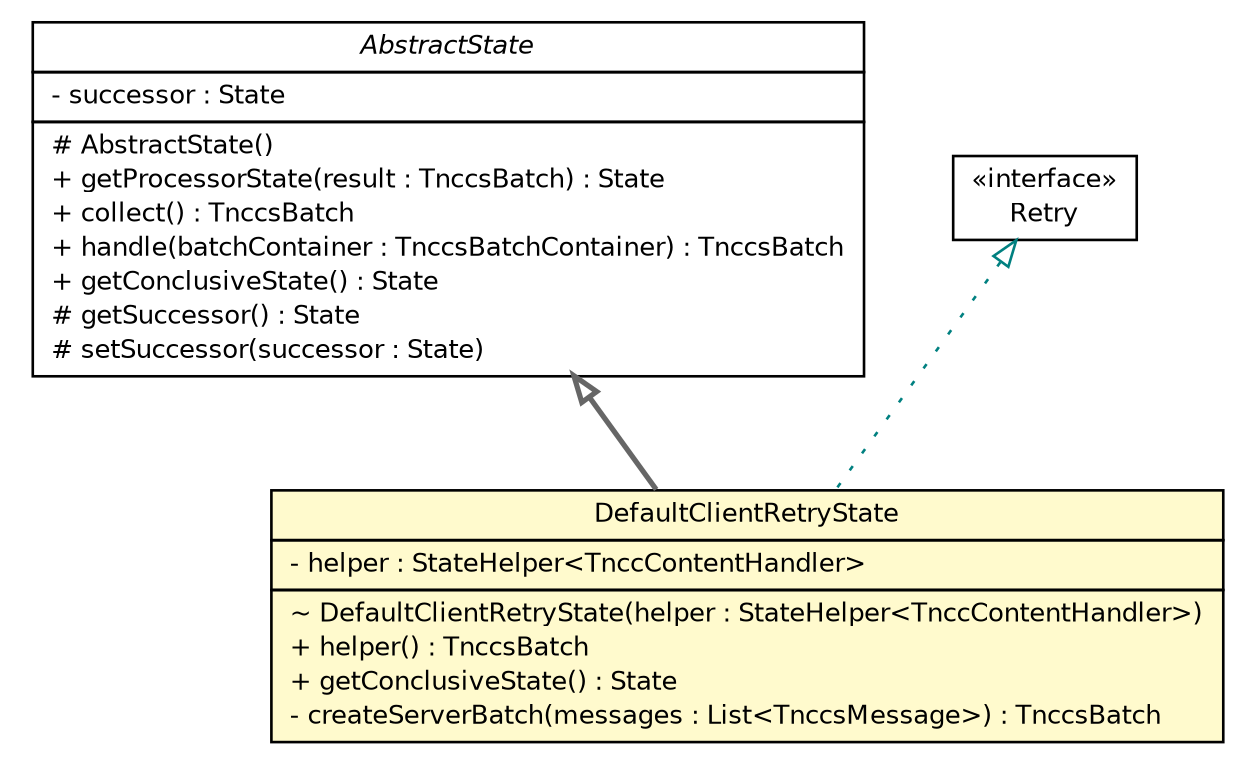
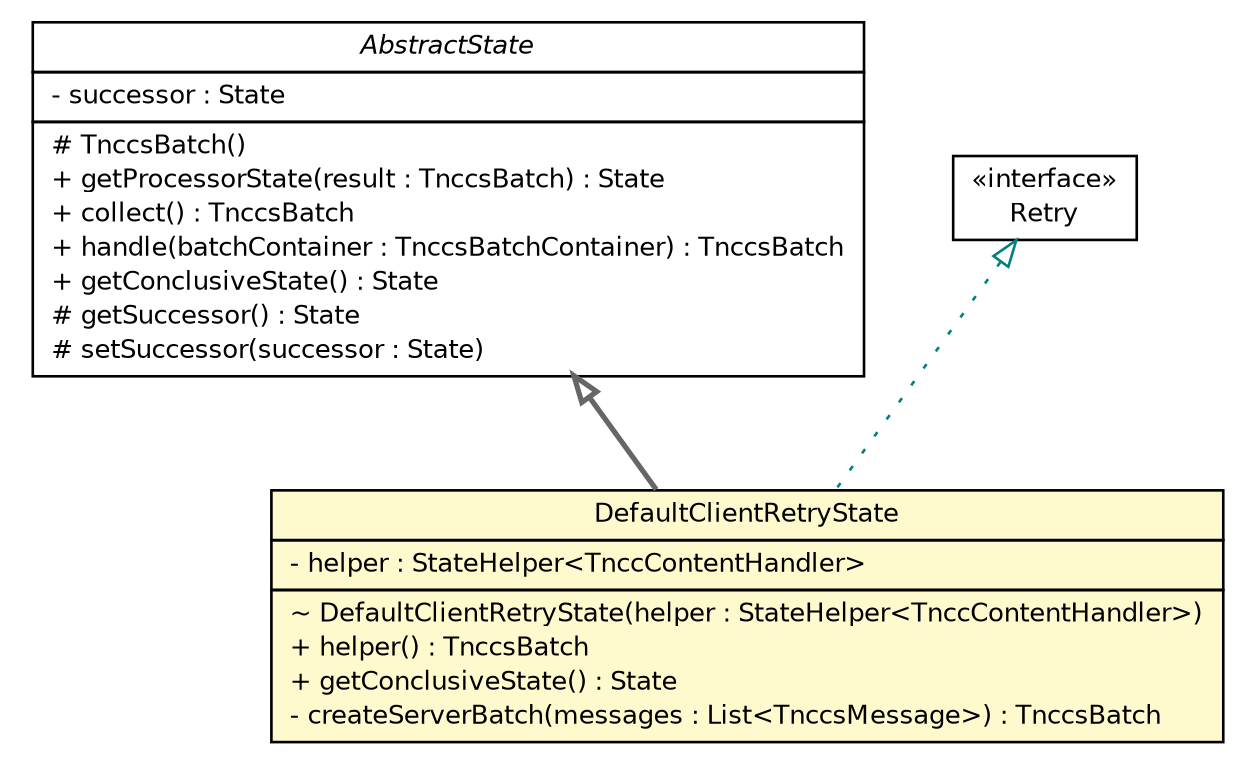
  digraph {
    nodesep=0.25
    ranksep=0.5
    node [fontcolor=black fontname=Helvetica fontsize=10.0 shape=plaintext]
    edge [arrowtail=empty dir=back fontname=Helvetica fontsize=10 headport=p labelfontname=Helvetica labelfontsize=10 tailport=p]
-   n1 [label=<<table title="de.hsbremen.tc.tnc.tnccs.session.statemachine.AbstractState" border="0" cellborder="1" cellspacing="0" cellpadding="2" port="p" href="../AbstractState.html"> 		<tr><td><table border="0" cellspacing="0" cellpadding="1"> <tr><td align="center" balign="center"><font face="Helvetica-Oblique"> AbstractState </font></td></tr> 		</table></td></tr> 		<tr><td><table border="0" cellspacing="0" cellpadding="1"> <tr><td align="left" balign="left"> - successor : State </td></tr> 		</table></td></tr> 		<tr><td><table border="0" cellspacing="0" cellpadding="1"> <tr><td align="left" balign="left"> # AbstractState() </td></tr> <tr><td align="left" balign="left"> + getProcessorState(result : TnccsBatch) : State </td></tr> <tr><td align="left" balign="left"> + collect() : TnccsBatch </td></tr> <tr><td align="left" balign="left"> + handle(batchContainer : TnccsBatchContainer) : TnccsBatch </td></tr> <tr><td align="left" balign="left"> + getConclusiveState() : State </td></tr> <tr><td align="left" balign="left"> # getSuccessor() : State </td></tr> <tr><td align="left" balign="left"> # setSuccessor(successor : State) </td></tr> 		</table></td></tr> 		</table>>]
+   n1 [label=<<table title="de.hsbremen.tc.tnc.tnccs.session.statemachine.AbstractState" border="0" cellborder="1" cellspacing="0" cellpadding="2" port="p" href="../AbstractState.html"> 		<tr><td><table border="0" cellspacing="0" cellpadding="1"> <tr><td align="center" balign="center"><font face="Helvetica-Oblique"> AbstractState </font></td></tr> 		</table></td></tr> 		<tr><td><table border="0" cellspacing="0" cellpadding="1"> <tr><td align="left" balign="left"> - successor : State </td></tr> 		</table></td></tr> 		<tr><td><table border="0" cellspacing="0" cellpadding="1"> <tr><td align="left" balign="left"> # TnccsBatch() </td></tr> <tr><td align="left" balign="left"> + getProcessorState(result : TnccsBatch) : State </td></tr> <tr><td align="left" balign="left"> + collect() : TnccsBatch </td></tr> <tr><td align="left" balign="left"> + handle(batchContainer : TnccsBatchContainer) : TnccsBatch </td></tr> <tr><td align="left" balign="left"> + getConclusiveState() : State </td></tr> <tr><td align="left" balign="left"> # getSuccessor() : State </td></tr> <tr><td align="left" balign="left"> # setSuccessor(successor : State) </td></tr> 		</table></td></tr> 		</table>>]
    n2 [label=<<table title="de.hsbremen.tc.tnc.tnccs.session.statemachine.simple.DefaultClientRetryState" border="0" cellborder="1" cellspacing="0" cellpadding="2" port="p" bgcolor="lemonChiffon" href="./DefaultClientRetryState.html"> 		<tr><td><table border="0" cellspacing="0" cellpadding="1"> <tr><td align="center" balign="center"> DefaultClientRetryState </td></tr> 		</table></td></tr> 		<tr><td><table border="0" cellspacing="0" cellpadding="1"> <tr><td align="left" balign="left"> - helper : StateHelper&lt;TnccContentHandler&gt; </td></tr> 		</table></td></tr> 		<tr><td><table border="0" cellspacing="0" cellpadding="1"> <tr><td align="left" balign="left"> ~ DefaultClientRetryState(helper : StateHelper&lt;TnccContentHandler&gt;) </td></tr> <tr><td align="left" balign="left"> + helper() : TnccsBatch </td></tr> <tr><td align="left" balign="left"> + getConclusiveState() : State </td></tr> <tr><td align="left" balign="left"> - createServerBatch(messages : List&lt;TnccsMessage&gt;) : TnccsBatch </td></tr> 		</table></td></tr> 		</table>>]
    n3 [label=<<table title="de.hsbremen.tc.tnc.tnccs.session.statemachine.Retry" border="0" cellborder="1" cellspacing="0" cellpadding="2" port="p" href="../Retry.html"> 		<tr><td><table border="0" cellspacing="0" cellpadding="1"> <tr><td align="center" balign="center"> &#171;interface&#187; </td></tr> <tr><td align="center" balign="center"> Retry </td></tr> 		</table></td></tr> 		</table>>]
    n1 -> n2 [color=gray40 style=bold]
    n3 -> n2 [color=teal style=dotted]
  }
